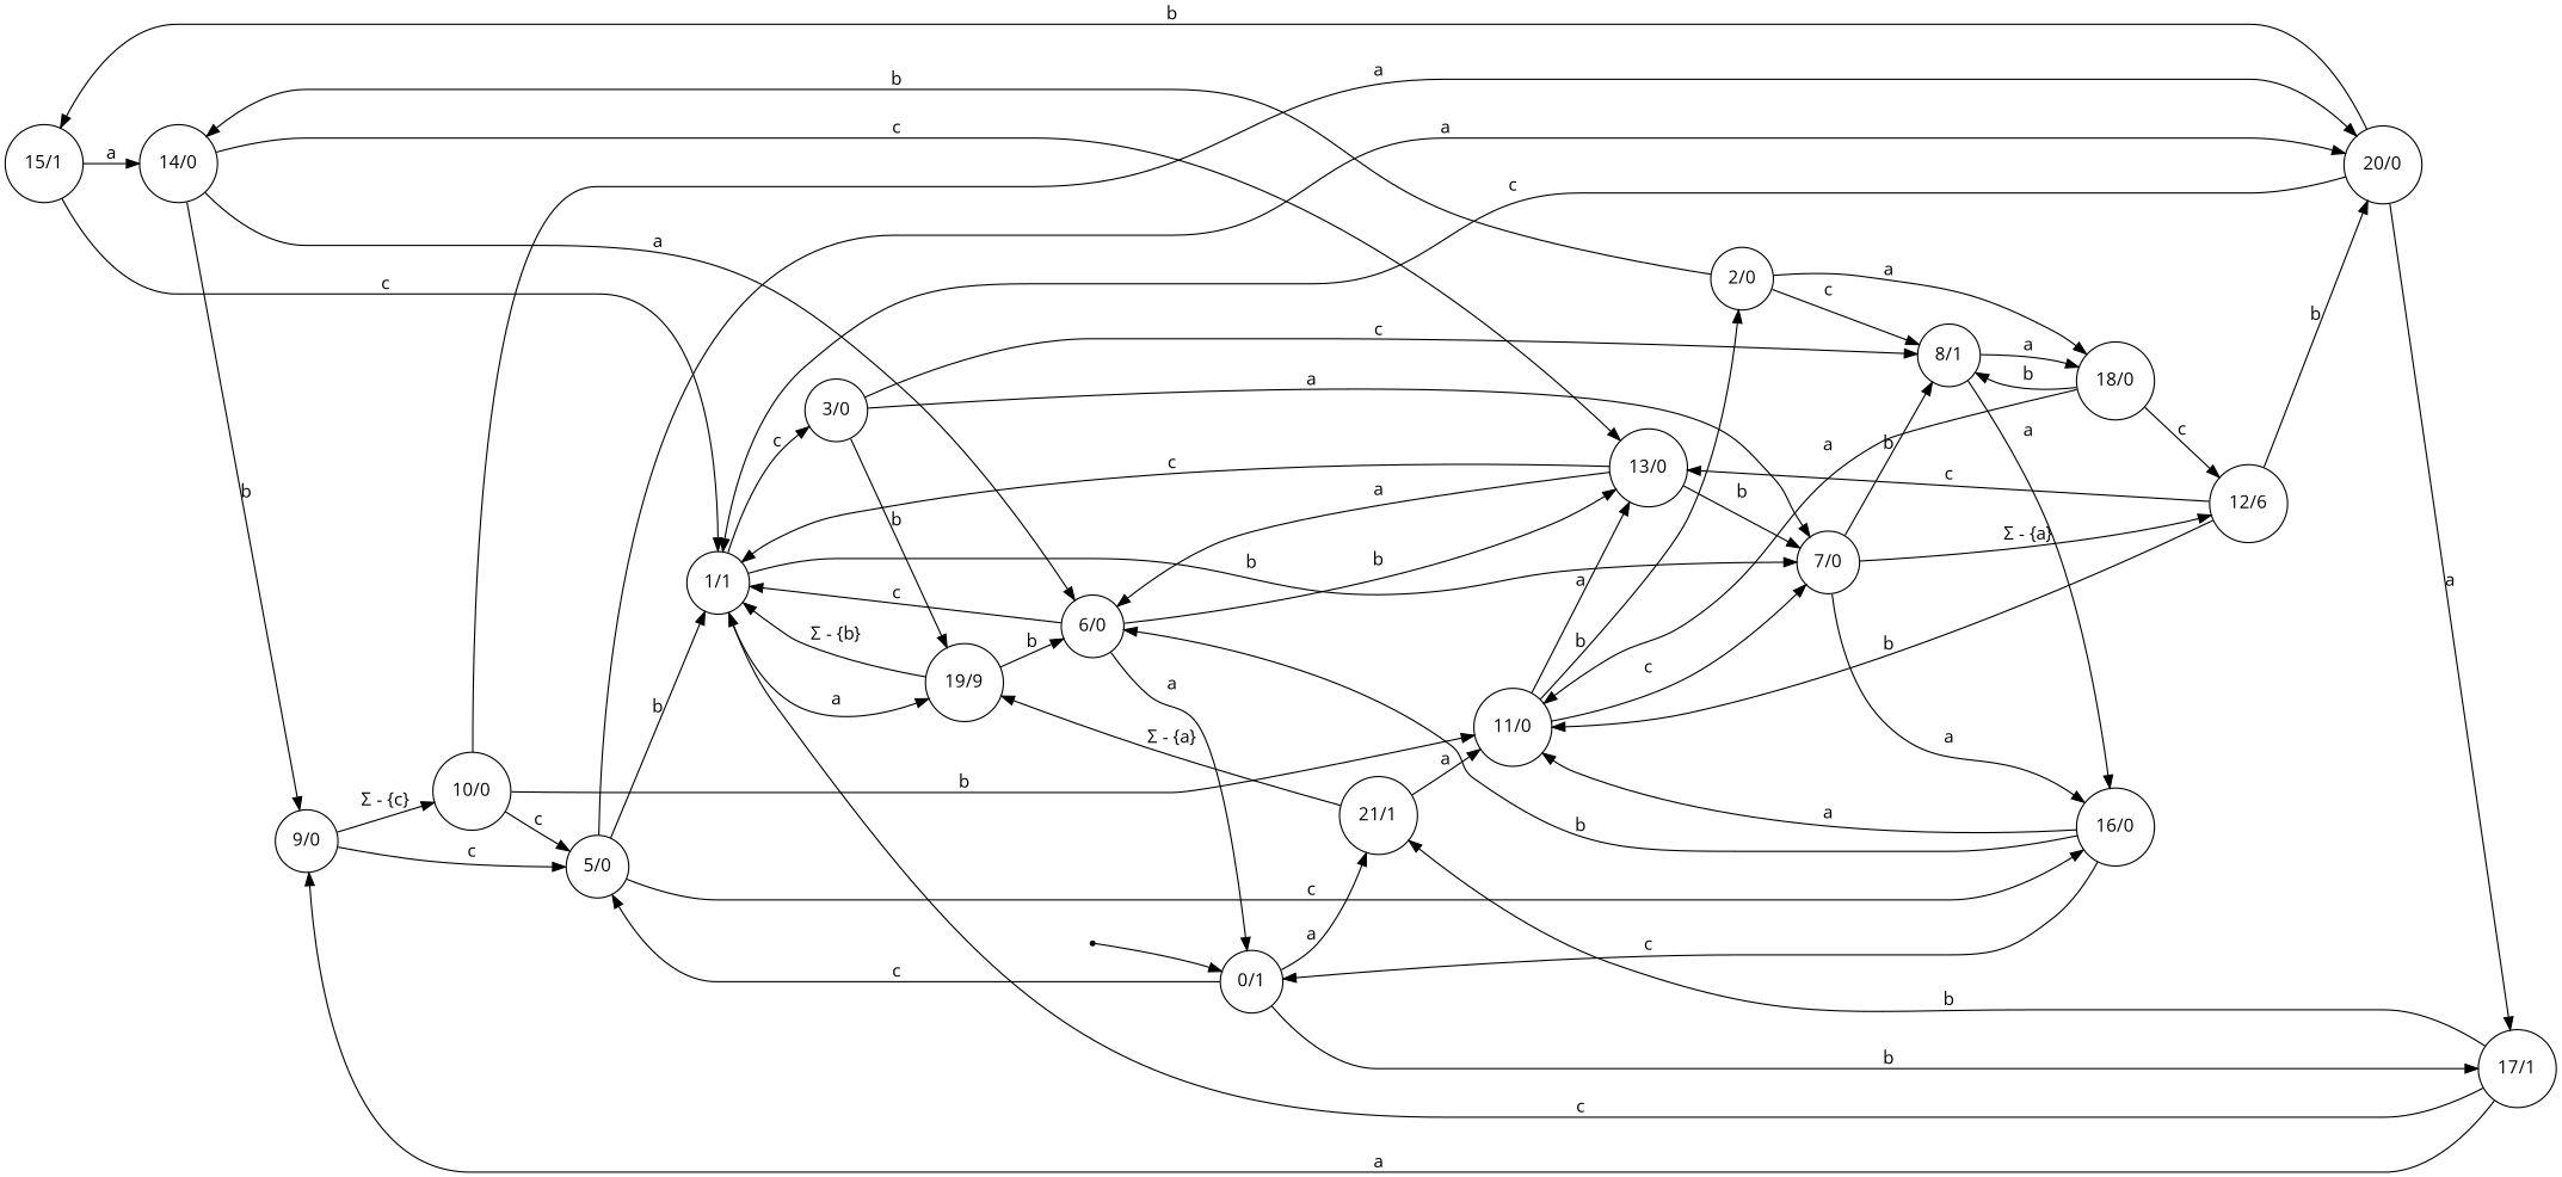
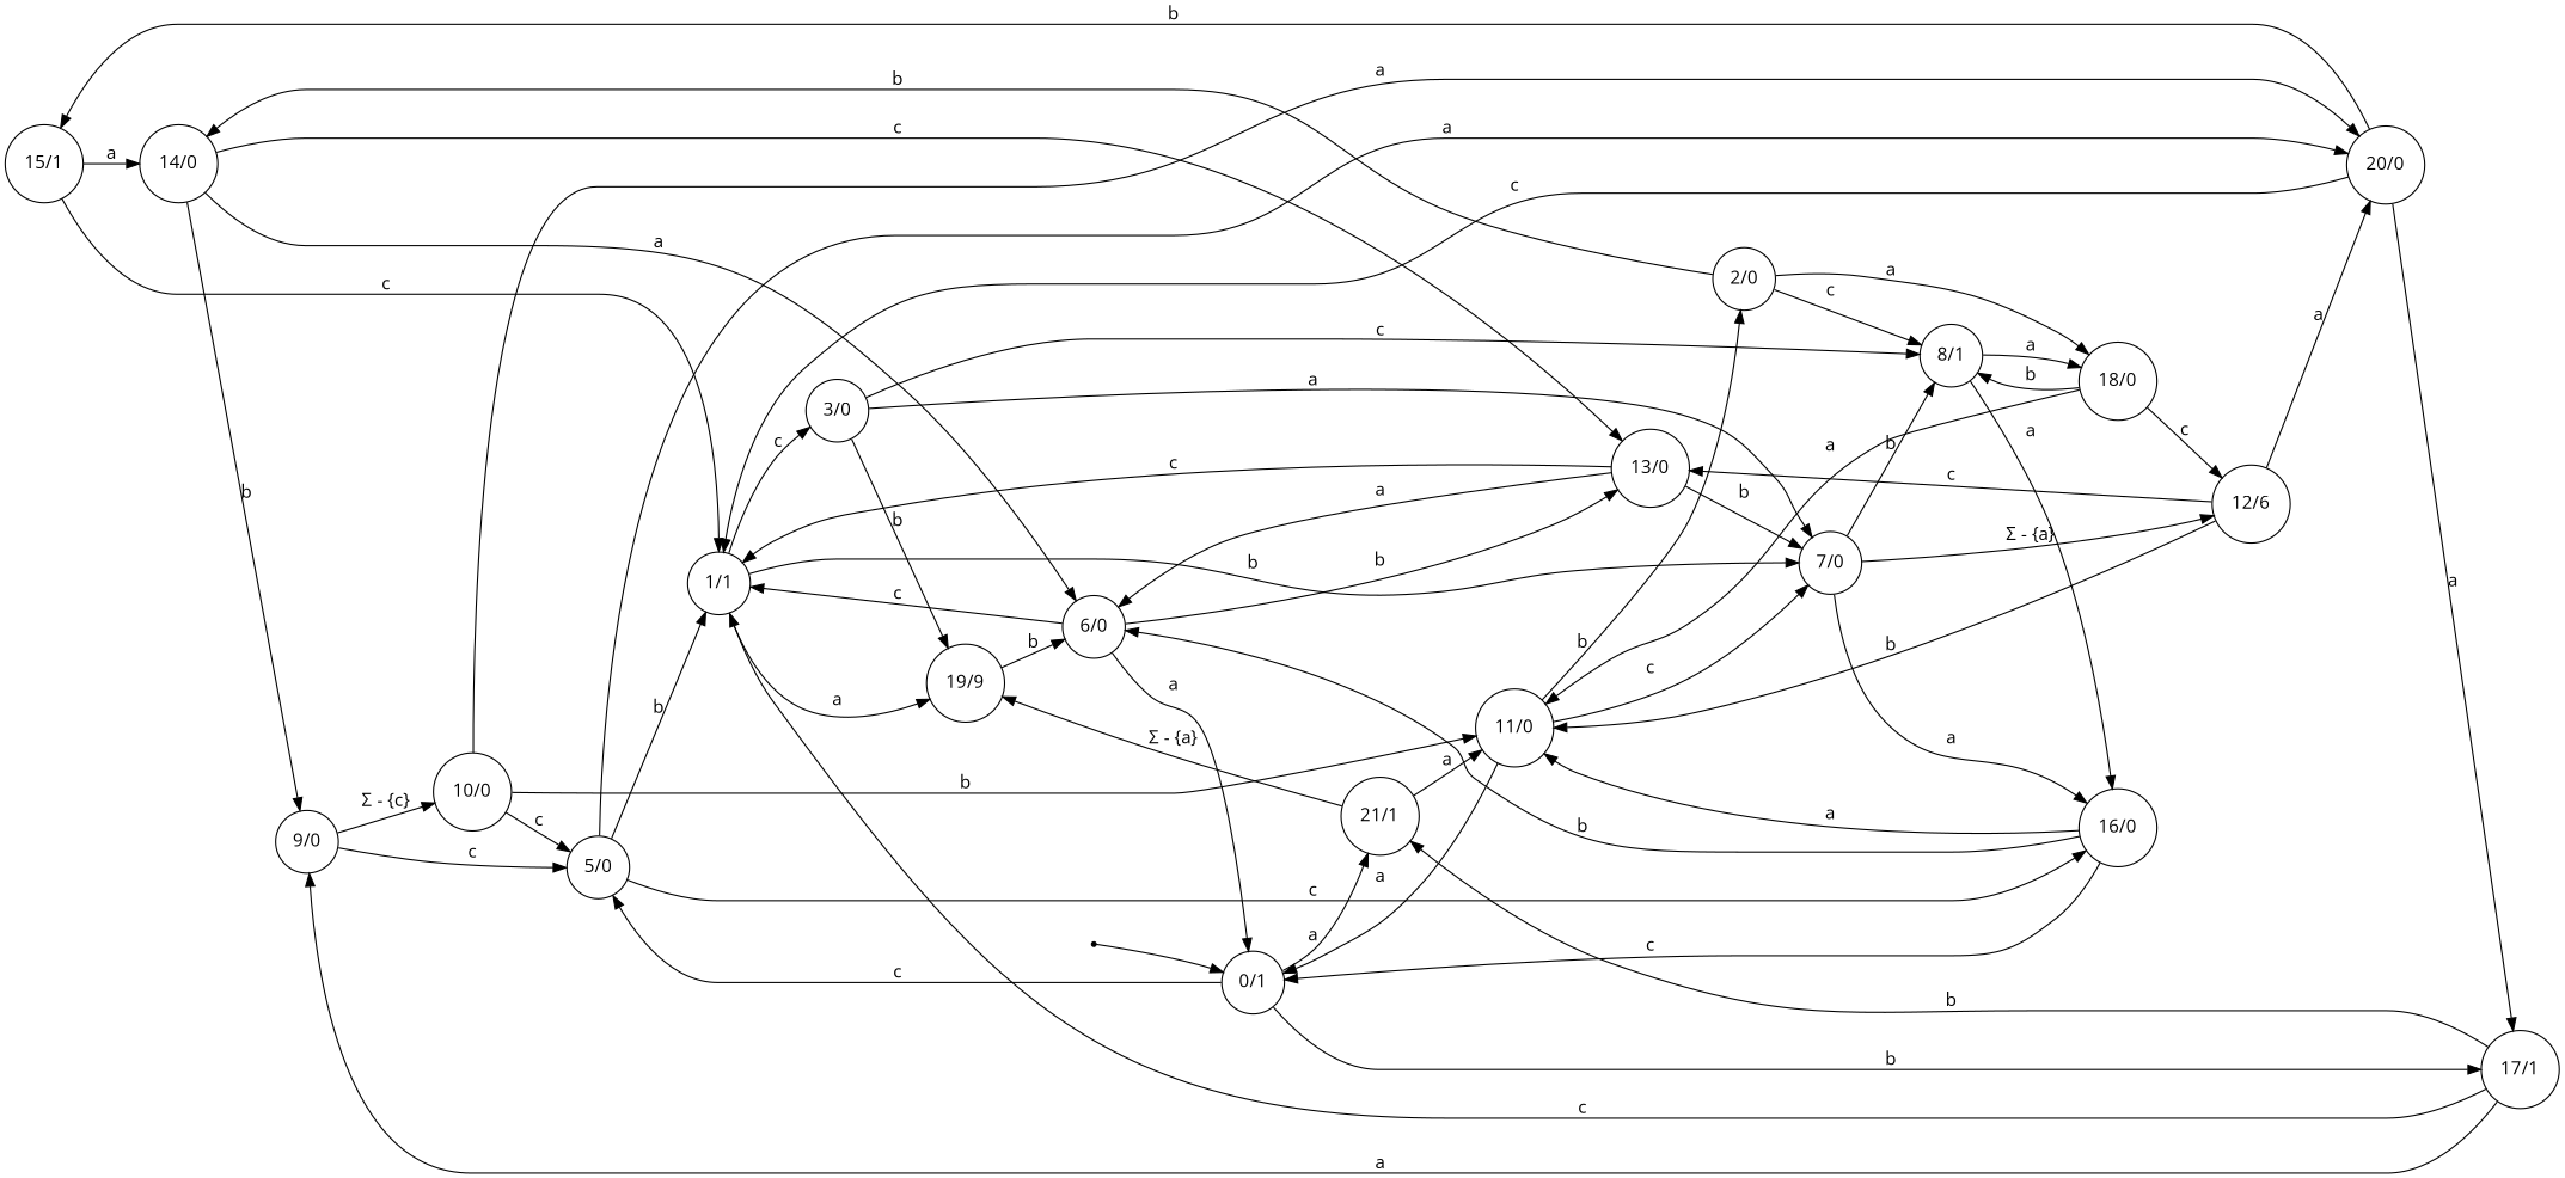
  digraph {
    fontname="Open Sans"
    rankdir=LR
    node [fontname="Open Sans" shape=circle]
    edge [fontname="Open Sans"]
    n1 [label="15/1"]
    n2 [label="14/0"]
    n3 [label="1/1"]
    n4 [label="9/0"]
    n5 [label="6/0"]
    n6 [label="13/0"]
    n7 [label="19/9"]
    n8 [label="3/0"]
    n9 [label="7/0"]
    n10 [label="0/1"]
    n11 [label="21/1"]
    n12 [label="5/0"]
    n13 [label="17/1"]
    n14 [label="10/0"]
    n15 [label="8/1"]
    n16 [label="16/0"]
    n17 [label="12/6"]
    n18 [label="11/0"]
    n19 [label="20/0"]
    n20 [label="2/0"]
    n21 [label="18/0"]
    start [shape=point]
    n1 -> n2 [label=a]
    n1 -> n3 [label=c]
    n2 -> n4 [label=b]
    n2 -> n5 [label=a]
    n2 -> n6 [label=c]
    n3 -> n7 [label=a]
    n3 -> n8 [label=c]
    n3 -> n9 [label=b]
    n4 -> n12 [label=c]
    n4 -> n14 [label="Σ - {c}"]
    n5 -> n3 [label=c]
    n5 -> n6 [label=b]
    n5 -> n10 [label=a]
    n6 -> n3 [label=c]
    n6 -> n5 [label=a]
    n6 -> n9 [label=b]
-   n7 -> n3 [label="Σ - {b}"]
    n7 -> n5 [label=b]
    n8 -> n7 [label=b]
    n8 -> n9 [label=a]
    n8 -> n15 [label=c]
    n9 -> n15 [label=b]
    n9 -> n16 [label=a]
    n9 -> n17 [label="Σ - {a}"]
    n10 -> n11 [label=a]
    n10 -> n12 [label=c]
    n10 -> n13 [label=b]
    n11 -> n7 [label="Σ - {a}"]
    n11 -> n18 [label=a]
    n12 -> n3 [label=b]
    n12 -> n16 [label=c]
    n12 -> n19 [label=a]
    n13 -> n3 [label=c]
    n13 -> n4 [label=a]
    n13 -> n11 [label=b]
    n14 -> n12 [label=c]
    n14 -> n18 [label=b]
    n14 -> n19 [label=a]
    n15 -> n16 [label=a]
    n15 -> n21 [label=a]
    n16 -> n5 [label=b]
    n16 -> n10 [label=c]
    n16 -> n18 [label=a]
    n17 -> n6 [label=c]
    n17 -> n18 [label=b]
-   n17 -> n19 [label=b]
-   n18 -> n6 [label=a]
+   n17 -> n19 [label=a]
+   n18 -> n10 [label=a]
    n18 -> n9 [label=c]
    n18 -> n20 [label=b]
    n19 -> n1 [label=b]
    n19 -> n3 [label=c]
    n19 -> n13 [label=a]
    n20 -> n2 [label=b]
    n20 -> n15 [label=c]
    n20 -> n21 [label=a]
    n21 -> n15 [label=b]
    n21 -> n17 [label=c]
    n21 -> n18 [label=a]
    start -> n10
  }
